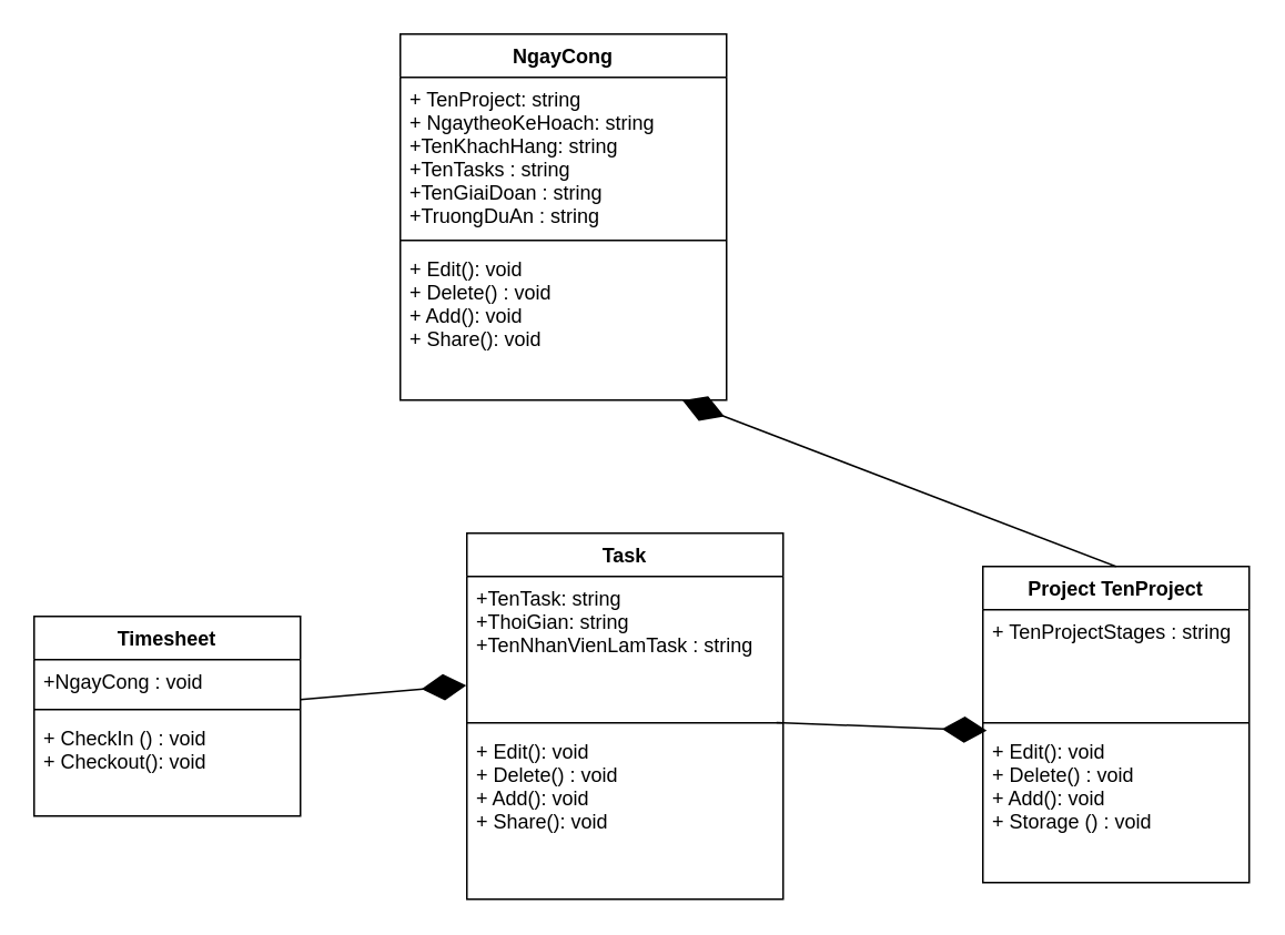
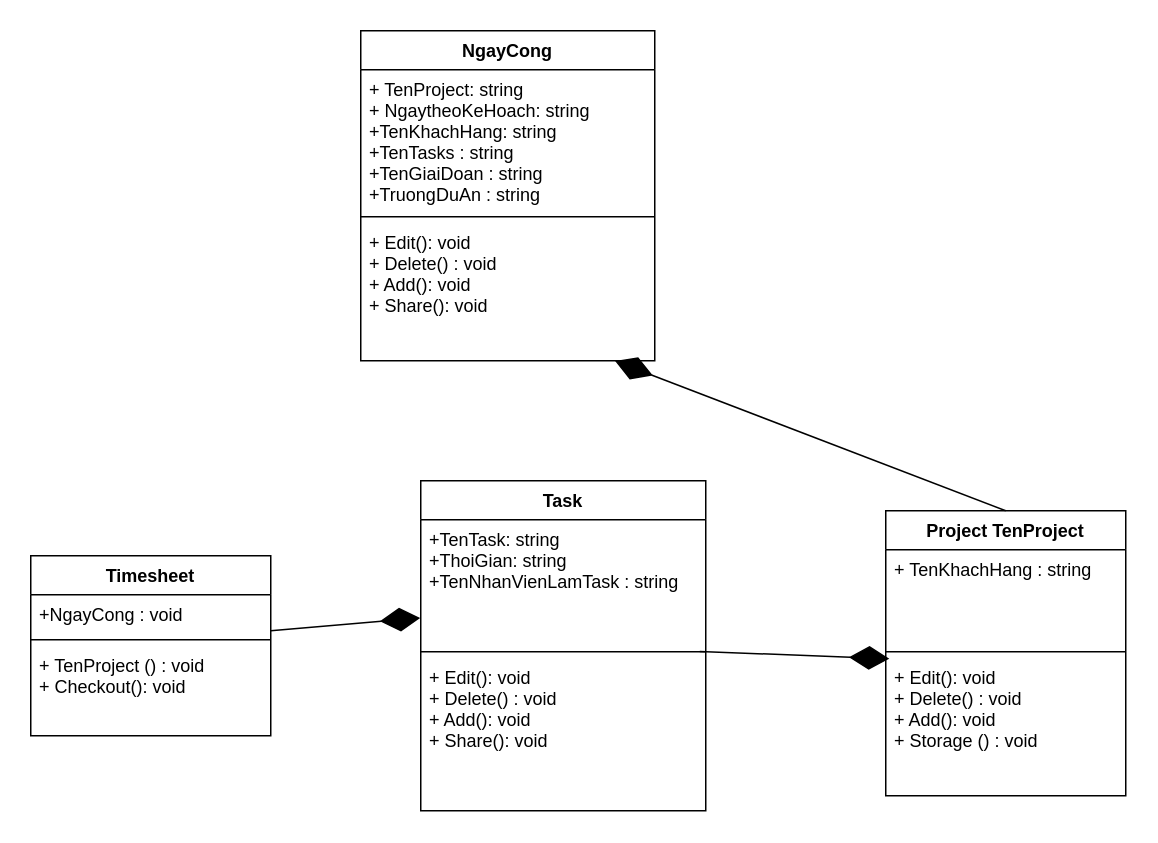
  <mxCell id="0" />
  <mxCell id="1" parent="0" />
  <mxCell id="2" value="NgayCong" style="swimlane;fontStyle=1;align=center;verticalAlign=top;childLayout=stackLayout;horizontal=1;startSize=26;horizontalStack=0;resizeParent=1;resizeParentMax=0;resizeLast=0;collapsible=1;marginBottom=0;" vertex="1" parent="1"><mxGeometry x="240" y="20" width="196" height="220" as="geometry"><mxRectangle x="340" y="150" width="100" height="30" as="alternateBounds" /></mxGeometry></mxCell>
  <mxCell id="3" value="+ TenProject: string&#10;+ NgaytheoKeHoach: string&#10;+TenKhachHang: string&#10;+TenTasks : string&#10;+TenGiaiDoan : string&#10;+TruongDuAn : string" style="text;strokeColor=none;fillColor=none;align=left;verticalAlign=top;spacingLeft=4;spacingRight=4;overflow=hidden;rotatable=0;points=[[0,0.5],[1,0.5]];portConstraint=eastwest;" vertex="1" parent="2"><mxGeometry y="26" width="196" height="94" as="geometry" /></mxCell>
  <mxCell id="4" value="" style="line;strokeWidth=1;fillColor=none;align=left;verticalAlign=middle;spacingTop=-1;spacingLeft=3;spacingRight=3;rotatable=0;labelPosition=right;points=[];portConstraint=eastwest;strokeColor=inherit;" vertex="1" parent="2"><mxGeometry y="120" width="196" height="8" as="geometry" /></mxCell>
  <mxCell id="5" value="+ Edit(): void&#10;+ Delete() : void&#10;+ Add(): void&#09;&#10;+ Share(): void" style="text;strokeColor=none;fillColor=none;align=left;verticalAlign=top;spacingLeft=4;spacingRight=4;overflow=hidden;rotatable=0;points=[[0,0.5],[1,0.5]];portConstraint=eastwest;" vertex="1" parent="2"><mxGeometry y="128" width="196" height="92" as="geometry" /></mxCell>
  <mxCell id="6" value="Task" style="swimlane;fontStyle=1;align=center;verticalAlign=top;childLayout=stackLayout;horizontal=1;startSize=26;horizontalStack=0;resizeParent=1;resizeParentMax=0;resizeLast=0;collapsible=1;marginBottom=0;" vertex="1" parent="1"><mxGeometry x="280" y="320" width="190" height="220" as="geometry" /></mxCell>
  <mxCell id="7" value="+TenTask: string&#10;+ThoiGian: string&#10;+TenNhanVienLamTask : string" style="text;strokeColor=none;fillColor=none;align=left;verticalAlign=top;spacingLeft=4;spacingRight=4;overflow=hidden;rotatable=0;points=[[0,0.5],[1,0.5]];portConstraint=eastwest;" vertex="1" parent="6"><mxGeometry y="26" width="190" height="84" as="geometry" /></mxCell>
  <mxCell id="8" value="" style="line;strokeWidth=1;fillColor=none;align=left;verticalAlign=middle;spacingTop=-1;spacingLeft=3;spacingRight=3;rotatable=0;labelPosition=right;points=[];portConstraint=eastwest;strokeColor=inherit;" vertex="1" parent="6"><mxGeometry y="110" width="190" height="8" as="geometry" /></mxCell>
  <mxCell id="9" value="+ Edit(): void&#10;+ Delete() : void&#10;+ Add(): void&#10;+ Share(): void" style="text;strokeColor=none;fillColor=none;align=left;verticalAlign=top;spacingLeft=4;spacingRight=4;overflow=hidden;rotatable=0;points=[[0,0.5],[1,0.5]];portConstraint=eastwest;" vertex="1" parent="6"><mxGeometry y="118" width="190" height="102" as="geometry" /></mxCell>
  <mxCell id="10" value="Timesheet" style="swimlane;fontStyle=1;align=center;verticalAlign=top;childLayout=stackLayout;horizontal=1;startSize=26;horizontalStack=0;resizeParent=1;resizeParentMax=0;resizeLast=0;collapsible=1;marginBottom=0;" vertex="1" parent="1"><mxGeometry x="20" y="370" width="160" height="120" as="geometry" /></mxCell>
  <mxCell id="11" value="+NgayCong : void" style="text;strokeColor=none;fillColor=none;align=left;verticalAlign=top;spacingLeft=4;spacingRight=4;overflow=hidden;rotatable=0;points=[[0,0.5],[1,0.5]];portConstraint=eastwest;" vertex="1" parent="10"><mxGeometry y="26" width="160" height="26" as="geometry" /></mxCell>
  <mxCell id="12" value="" style="line;strokeWidth=1;fillColor=none;align=left;verticalAlign=middle;spacingTop=-1;spacingLeft=3;spacingRight=3;rotatable=0;labelPosition=right;points=[];portConstraint=eastwest;strokeColor=inherit;" vertex="1" parent="10"><mxGeometry y="52" width="160" height="8" as="geometry" /></mxCell>
- <mxCell id="13" value="+ CheckIn () : void&#10;+ Checkout(): void" style="text;strokeColor=none;fillColor=none;align=left;verticalAlign=top;spacingLeft=4;spacingRight=4;overflow=hidden;rotatable=0;points=[[0,0.5],[1,0.5]];portConstraint=eastwest;" vertex="1" parent="10"><mxGeometry y="60" width="160" height="60" as="geometry" /></mxCell>
+ <mxCell id="13" value="+ TenProject () : void&#10;+ Checkout(): void" style="text;strokeColor=none;fillColor=none;align=left;verticalAlign=top;spacingLeft=4;spacingRight=4;overflow=hidden;rotatable=0;points=[[0,0.5],[1,0.5]];portConstraint=eastwest;" vertex="1" parent="10"><mxGeometry y="60" width="160" height="60" as="geometry" /></mxCell>
  <mxCell id="14" value="" style="endArrow=diamondThin;endFill=1;endSize=24;html=1;rounded=0;exitX=1;exitY=-0.25;exitDx=0;exitDy=0;entryX=-0.002;entryY=0.779;entryDx=0;entryDy=0;entryPerimeter=0;exitPerimeter=0;" edge="1" parent="1" source="12" target="7"><mxGeometry width="160" relative="1" as="geometry"><mxPoint x="470" y="218.99" as="sourcePoint" /><mxPoint x="260" y="450" as="targetPoint" /></mxGeometry></mxCell>
  <mxCell id="15" value="" style="endArrow=diamondThin;endFill=1;endSize=24;html=1;rounded=0;entryX=0.015;entryY=0.007;entryDx=0;entryDy=0;entryPerimeter=0;exitX=0.979;exitY=1.045;exitDx=0;exitDy=0;exitPerimeter=0;" edge="1" parent="1" source="7" target="19"><mxGeometry width="160" relative="1" as="geometry"><mxPoint x="320" y="440" as="sourcePoint" /><mxPoint x="280.002" y="310.004" as="targetPoint" /></mxGeometry></mxCell>
  <mxCell id="16" value="Project TenProject" style="swimlane;fontStyle=1;align=center;verticalAlign=top;childLayout=stackLayout;horizontal=1;startSize=26;horizontalStack=0;resizeParent=1;resizeParentMax=0;resizeLast=0;collapsible=1;marginBottom=0;" vertex="1" parent="1"><mxGeometry x="590" y="340" width="160" height="190" as="geometry" /></mxCell>
- <mxCell id="17" value="+ TenProjectStages : string" style="text;strokeColor=none;fillColor=none;align=left;verticalAlign=top;spacingLeft=4;spacingRight=4;overflow=hidden;rotatable=0;points=[[0,0.5],[1,0.5]];portConstraint=eastwest;" vertex="1" parent="16"><mxGeometry y="26" width="160" height="64" as="geometry" /></mxCell>
+ <mxCell id="17" value="+ TenKhachHang : string" style="text;strokeColor=none;fillColor=none;align=left;verticalAlign=top;spacingLeft=4;spacingRight=4;overflow=hidden;rotatable=0;points=[[0,0.5],[1,0.5]];portConstraint=eastwest;" vertex="1" parent="16"><mxGeometry y="26" width="160" height="64" as="geometry" /></mxCell>
  <mxCell id="18" value="" style="line;strokeWidth=1;fillColor=none;align=left;verticalAlign=middle;spacingTop=-1;spacingLeft=3;spacingRight=3;rotatable=0;labelPosition=right;points=[];portConstraint=eastwest;strokeColor=inherit;" vertex="1" parent="16"><mxGeometry y="90" width="160" height="8" as="geometry" /></mxCell>
  <mxCell id="19" value="+ Edit(): void&#10;+ Delete() : void&#10;+ Add(): void&#10;+ Storage () : void" style="text;strokeColor=none;fillColor=none;align=left;verticalAlign=top;spacingLeft=4;spacingRight=4;overflow=hidden;rotatable=0;points=[[0,0.5],[1,0.5]];portConstraint=eastwest;" vertex="1" parent="16"><mxGeometry y="98" width="160" height="92" as="geometry" /></mxCell>
  <mxCell id="20" value="" style="endArrow=diamondThin;endFill=1;endSize=24;html=1;rounded=0;entryX=0.865;entryY=1.002;entryDx=0;entryDy=0;entryPerimeter=0;exitX=0.5;exitY=0;exitDx=0;exitDy=0;" edge="1" parent="1" source="16" target="5"><mxGeometry width="160" relative="1" as="geometry"><mxPoint x="456.33" y="360" as="sourcePoint" /><mxPoint x="420.002" y="250.184" as="targetPoint" /></mxGeometry></mxCell>
